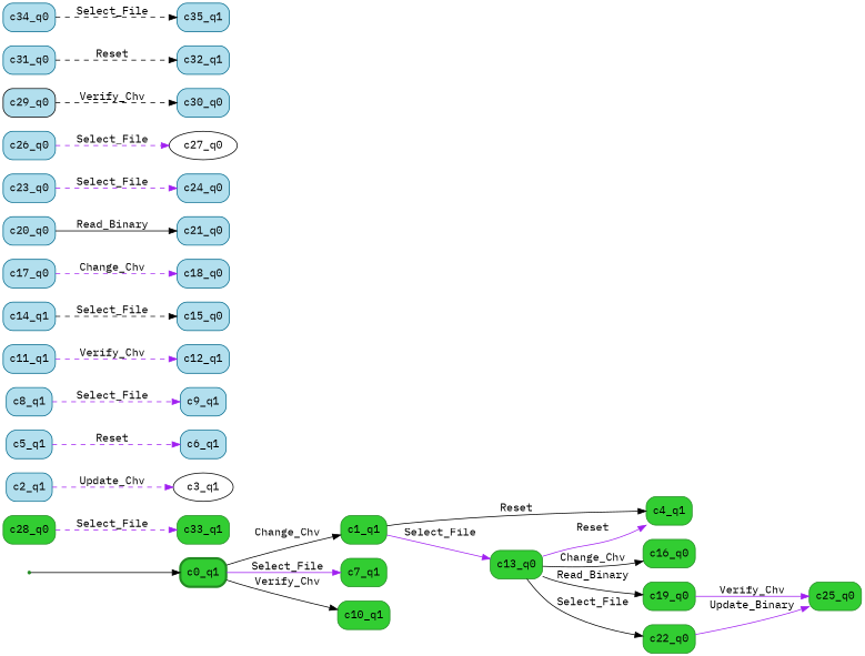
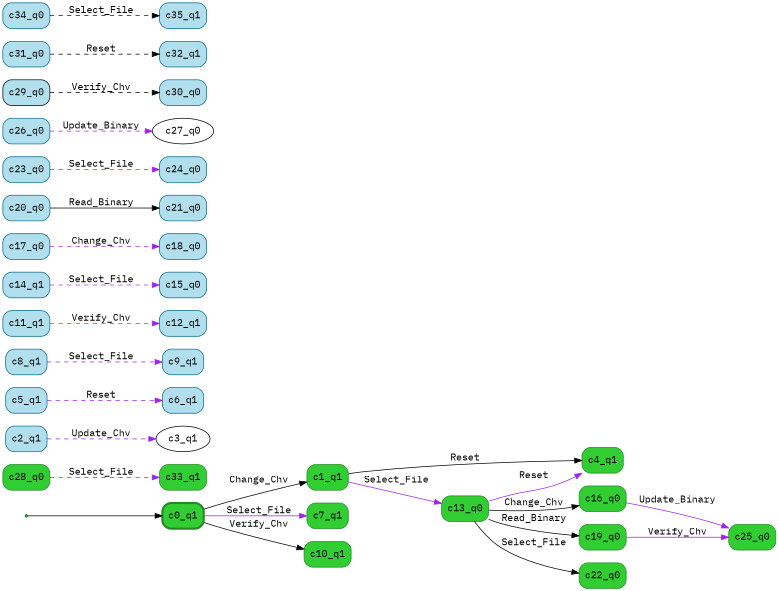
  digraph {
    fontname="IBM Plex Mono"
    rankdir=LR
    node [color=deepskyblue4 fontname="IBM Plex Mono" shape=box fillcolor=lightblue2 style="rounded, filled"]
    edge [color=purple fontname="IBM Plex Mono"]
    __invisible__ [color=forestgreen shape=point fillcolor="" style=""]
    n2 [color=forestgreen fillcolor=limegreen label=c0_q1 penwidth=3]
    n3 [color=forestgreen fillcolor=limegreen label=c1_q1]
    n4 [color=forestgreen fillcolor=limegreen label=c7_q1]
    n5 [color=forestgreen fillcolor=limegreen label=c10_q1]
    n6 [color=forestgreen fillcolor=limegreen label=c4_q1]
    n7 [color=forestgreen fillcolor=limegreen label=c13_q0]
    n8 [color=forestgreen fillcolor=limegreen label=c16_q0]
    n9 [color=forestgreen fillcolor=limegreen label=c19_q0]
    n10 [color=forestgreen fillcolor=limegreen label=c22_q0]
    n11 [color=forestgreen fillcolor=limegreen label=c25_q0]
    n12 [color=forestgreen fillcolor=limegreen label=c28_q0]
    n13 [color=forestgreen fillcolor=limegreen label=c33_q1]
    n14 [label=c2_q1]
    c3_q1 [color="" shape="" fillcolor="" style=""]
    n16 [label=c5_q1]
    n17 [label=c6_q1]
    n18 [label=c8_q1]
    n19 [label=c9_q1]
    n20 [label=c11_q1]
    n21 [label=c12_q1]
    n22 [label=c14_q1]
    n23 [label=c15_q0]
    n24 [label=c17_q0]
    n25 [label=c18_q0]
    n26 [label=c20_q0]
    n27 [label=c21_q0]
    n28 [label=c23_q0]
    n29 [label=c24_q0]
    n30 [label=c26_q0]
    c27_q0 [color="" shape="" fillcolor="" style=""]
    n32 [color=black label=c29_q0]
    n33 [label=c30_q0]
    n34 [label=c31_q0]
    n35 [label=c32_q1]
    n36 [label=c34_q0]
    n37 [label=c35_q1]
    __invisible__ -> n2 [color=black]
    n2 -> n3 [color=black label=Change_Chv]
    n2 -> n4 [label=Select_File]
    n2 -> n5 [color=black label=Verify_Chv]
    n3 -> n6 [color=black label=Reset]
    n3 -> n7 [label=Select_File]
    n7 -> n6 [label=Reset]
    n7 -> n8 [color=black label=Change_Chv]
    n7 -> n9 [color=black label=Read_Binary]
    n7 -> n10 [color=black label=Select_File]
    n9 -> n11 [label=Verify_Chv]
-   n10 -> n11 [label=Update_Binary]
+   n8 -> n11 [label=Update_Binary]
    n12 -> n13 [label=Select_File style=dashed]
    n14 -> c3_q1 [label=Update_Chv style=dashed]
    n16 -> n17 [label=Reset style=dashed]
    n18 -> n19 [label=Select_File style=dashed]
    n20 -> n21 [label=Verify_Chv style=dashed]
-   n22 -> n23 [color=black label=Select_File style=dashed]
+   n22 -> n23 [label=Select_File style=dashed]
    n24 -> n25 [label=Change_Chv style=dashed]
    n26 -> n27 [color=black label=Read_Binary style=solid]
    n28 -> n29 [label=Select_File style=dashed]
-   n30 -> c27_q0 [label=Select_File style=dashed]
+   n30 -> c27_q0 [label=Update_Binary style=dashed]
    n32 -> n33 [color=black label=Verify_Chv style=dashed]
    n34 -> n35 [color=black label=Reset style=dashed]
    n36 -> n37 [color=black label=Select_File style=dashed]
  }
